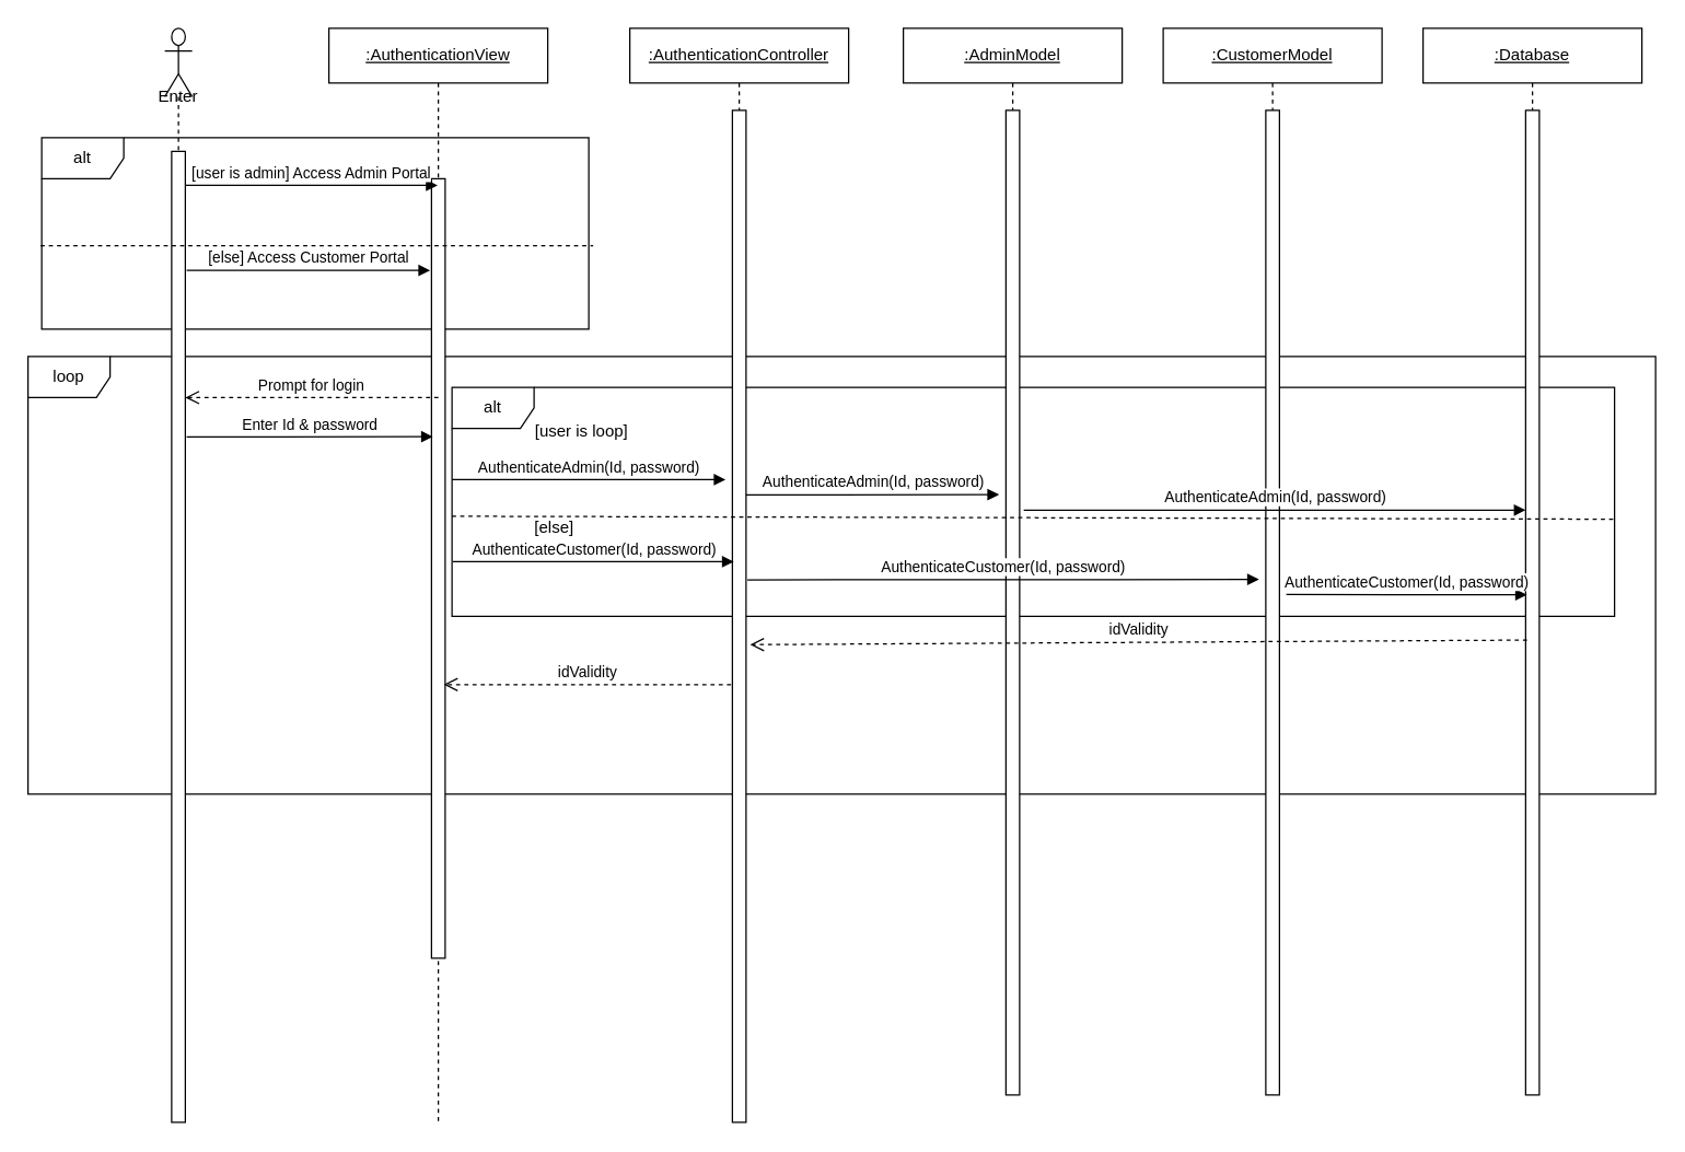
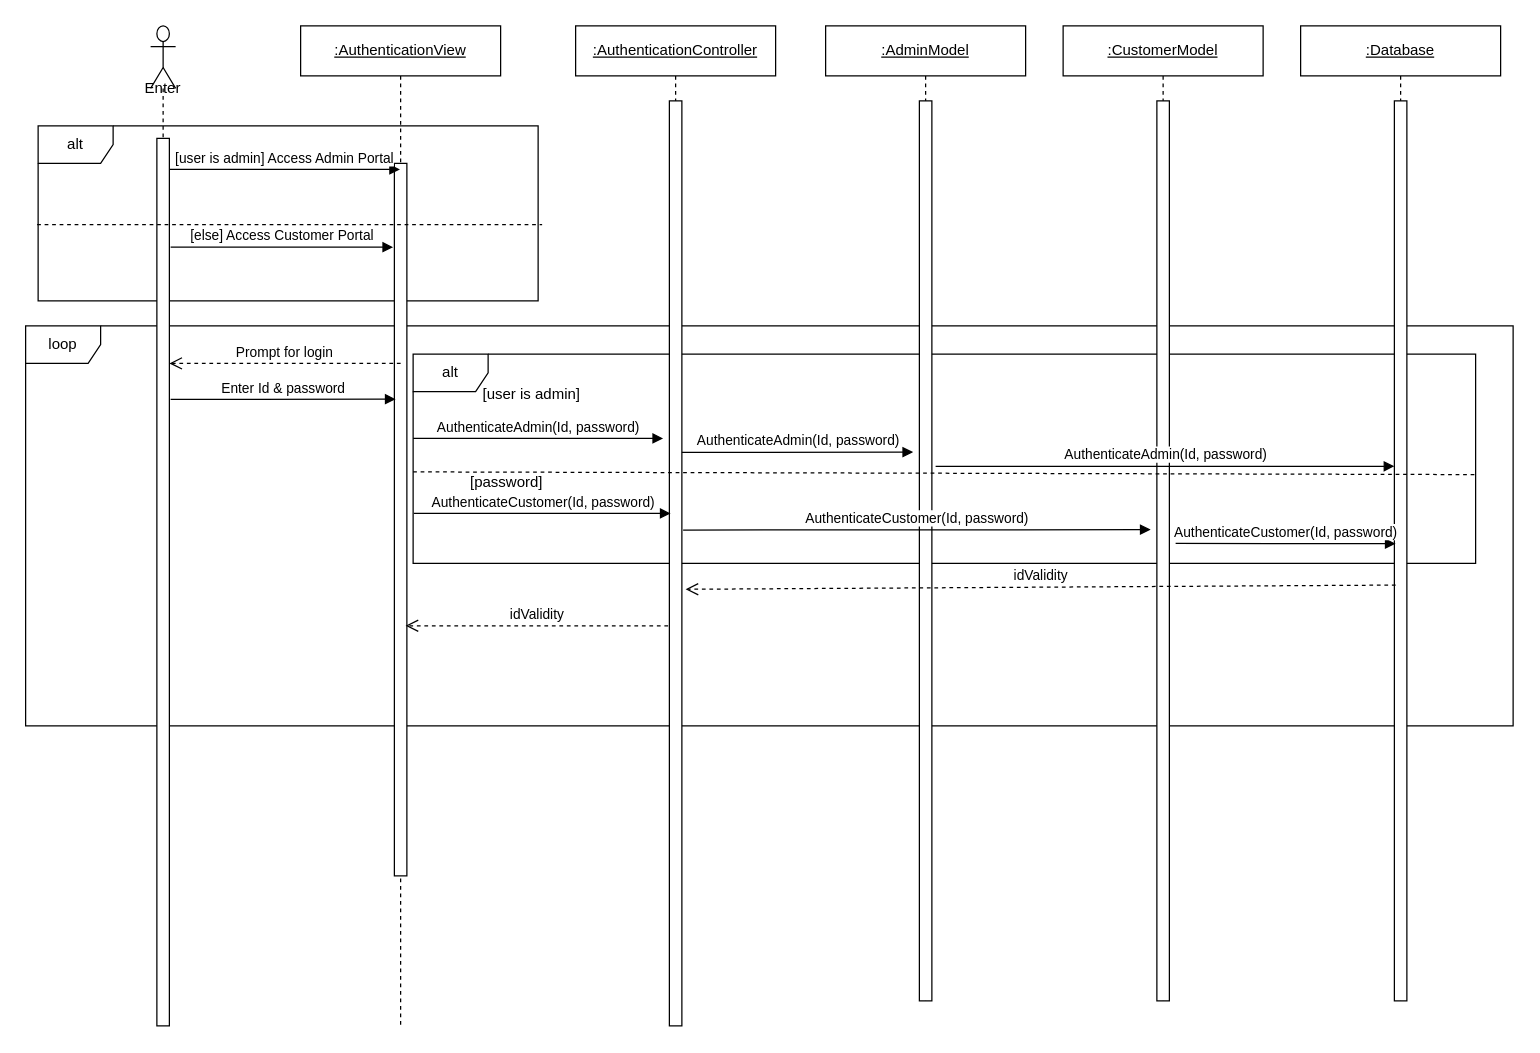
  <mxCell id="0" />
  <mxCell id="1" parent="0" />
  <mxCell id="2" value="loop" style="shape=umlFrame;whiteSpace=wrap;html=1;" vertex="1" parent="1"><mxGeometry x="20" y="260" width="1190" height="320" as="geometry" /></mxCell>
  <mxCell id="3" value="alt" style="shape=umlFrame;whiteSpace=wrap;html=1;" vertex="1" parent="1"><mxGeometry x="330" y="282.5" width="850" height="167.5" as="geometry" /></mxCell>
  <mxCell id="4" value="&lt;u&gt;:CustomerModel&lt;/u&gt;" style="shape=umlLifeline;perimeter=lifelinePerimeter;whiteSpace=wrap;html=1;container=1;collapsible=0;recursiveResize=0;outlineConnect=0;" vertex="1" parent="1"><mxGeometry x="850" y="20" width="160" height="780" as="geometry" /></mxCell>
  <mxCell id="5" value="" style="html=1;points=[];perimeter=orthogonalPerimeter;" vertex="1" parent="4"><mxGeometry x="75" y="60" width="10" height="720" as="geometry" /></mxCell>
  <mxCell id="6" value="alt" style="shape=umlFrame;whiteSpace=wrap;html=1;" vertex="1" parent="1"><mxGeometry x="30" y="100" width="400" height="140" as="geometry" /></mxCell>
  <mxCell id="7" value="&lt;u&gt;:AuthenticationView&lt;/u&gt;" style="shape=umlLifeline;perimeter=lifelinePerimeter;whiteSpace=wrap;html=1;container=1;collapsible=0;recursiveResize=0;outlineConnect=0;" vertex="1" parent="1"><mxGeometry x="240" y="20" width="160" height="800" as="geometry" /></mxCell>
  <mxCell id="8" value="" style="html=1;points=[];perimeter=orthogonalPerimeter;" vertex="1" parent="7"><mxGeometry x="75" y="110" width="10" height="570" as="geometry" /></mxCell>
  <mxCell id="9" value="Enter" style="shape=umlLifeline;participant=umlActor;perimeter=lifelinePerimeter;whiteSpace=wrap;html=1;container=1;collapsible=0;recursiveResize=0;verticalAlign=top;spacingTop=36;outlineConnect=0;size=50;" vertex="1" parent="1"><mxGeometry x="120" y="20" width="20" height="800" as="geometry" /></mxCell>
  <mxCell id="10" value="" style="html=1;points=[];perimeter=orthogonalPerimeter;" vertex="1" parent="9"><mxGeometry x="5" y="90" width="10" height="710" as="geometry" /></mxCell>
  <mxCell id="11" value="&lt;u&gt;:AuthenticationController&lt;/u&gt;" style="shape=umlLifeline;perimeter=lifelinePerimeter;whiteSpace=wrap;html=1;container=1;collapsible=0;recursiveResize=0;outlineConnect=0;" vertex="1" parent="1"><mxGeometry x="460" y="20" width="160" height="800" as="geometry" /></mxCell>
  <mxCell id="12" value="" style="html=1;points=[];perimeter=orthogonalPerimeter;" vertex="1" parent="11"><mxGeometry x="75" y="60" width="10" height="740" as="geometry" /></mxCell>
  <mxCell id="13" value="&lt;u&gt;:AdminModel&lt;/u&gt;" style="shape=umlLifeline;perimeter=lifelinePerimeter;whiteSpace=wrap;html=1;container=1;collapsible=0;recursiveResize=0;outlineConnect=0;" vertex="1" parent="1"><mxGeometry x="660" y="20" width="160" height="780" as="geometry" /></mxCell>
  <mxCell id="14" value="" style="html=1;points=[];perimeter=orthogonalPerimeter;" vertex="1" parent="13"><mxGeometry x="75" y="60" width="10" height="720" as="geometry" /></mxCell>
  <mxCell id="15" value="&lt;u&gt;:Database&lt;/u&gt;" style="shape=umlLifeline;perimeter=lifelinePerimeter;whiteSpace=wrap;html=1;container=1;collapsible=0;recursiveResize=0;outlineConnect=0;" vertex="1" parent="1"><mxGeometry x="1040" y="20" width="160" height="780" as="geometry" /></mxCell>
  <mxCell id="16" value="" style="html=1;points=[];perimeter=orthogonalPerimeter;" vertex="1" parent="15"><mxGeometry x="75" y="60" width="10" height="720" as="geometry" /></mxCell>
  <mxCell id="17" value="[user is admin] Access Admin Portal" style="html=1;verticalAlign=bottom;endArrow=block;exitX=1;exitY=0.035;exitDx=0;exitDy=0;exitPerimeter=0;" edge="1" parent="1" source="10" target="7"><mxGeometry width="80" relative="1" as="geometry"><mxPoint x="230" y="100" as="sourcePoint" /><mxPoint x="370" y="100" as="targetPoint" /></mxGeometry></mxCell>
  <mxCell id="18" value="" style="endArrow=none;dashed=1;html=1;exitX=-0.002;exitY=0.564;exitDx=0;exitDy=0;exitPerimeter=0;entryX=1.008;entryY=0.564;entryDx=0;entryDy=0;entryPerimeter=0;" edge="1" parent="1" source="6" target="6"><mxGeometry width="50" height="50" relative="1" as="geometry"><mxPoint x="620" y="390" as="sourcePoint" /><mxPoint x="670" y="340" as="targetPoint" /></mxGeometry></mxCell>
  <mxCell id="19" value="[else] Access Customer Portal" style="html=1;verticalAlign=bottom;endArrow=block;" edge="1" parent="1"><mxGeometry width="80" relative="1" as="geometry"><mxPoint x="136" y="197" as="sourcePoint" /><mxPoint x="314" y="197" as="targetPoint" /></mxGeometry></mxCell>
  <mxCell id="20" value="Prompt for login" style="html=1;verticalAlign=bottom;endArrow=open;dashed=1;endSize=8;" edge="1" parent="1" target="10"><mxGeometry relative="1" as="geometry"><mxPoint x="320" y="290" as="sourcePoint" /><mxPoint x="-180" y="590" as="targetPoint" /></mxGeometry></mxCell>
  <mxCell id="21" value="Enter Id &amp;amp; password" style="html=1;verticalAlign=bottom;endArrow=block;exitX=1.1;exitY=0.294;exitDx=0;exitDy=0;exitPerimeter=0;entryX=0.1;entryY=0.331;entryDx=0;entryDy=0;entryPerimeter=0;" edge="1" parent="1" source="10" target="8"><mxGeometry width="80" relative="1" as="geometry"><mxPoint x="-50" y="590" as="sourcePoint" /><mxPoint x="313" y="301" as="targetPoint" /></mxGeometry></mxCell>
  <mxCell id="22" value="AuthenticateAdmin(Id, password)" style="html=1;verticalAlign=bottom;endArrow=block;" edge="1" parent="1"><mxGeometry width="80" relative="1" as="geometry"><mxPoint x="330" y="350" as="sourcePoint" /><mxPoint x="530" y="350" as="targetPoint" /></mxGeometry></mxCell>
  <mxCell id="23" value="AuthenticateAdmin(Id, password)" style="html=1;verticalAlign=bottom;endArrow=block;exitX=1;exitY=0.38;exitDx=0;exitDy=0;exitPerimeter=0;" edge="1" parent="1" source="12"><mxGeometry width="80" relative="1" as="geometry"><mxPoint x="900" y="610" as="sourcePoint" /><mxPoint x="730" y="361" as="targetPoint" /></mxGeometry></mxCell>
  <mxCell id="24" value="idValidity" style="html=1;verticalAlign=bottom;endArrow=open;dashed=1;endSize=8;exitX=0.1;exitY=0.538;exitDx=0;exitDy=0;exitPerimeter=0;entryX=1.3;entryY=0.528;entryDx=0;entryDy=0;entryPerimeter=0;" edge="1" parent="1" source="16" target="12"><mxGeometry relative="1" as="geometry"><mxPoint x="1110" y="454" as="sourcePoint" /><mxPoint x="545" y="454" as="targetPoint" /></mxGeometry></mxCell>
- <mxCell id="25" value="[user is loop]" style="text;html=1;strokeColor=none;fillColor=none;align=center;verticalAlign=middle;whiteSpace=wrap;rounded=0;" vertex="1" parent="1"><mxGeometry x="380" y="310" width="90" height="10" as="geometry" /></mxCell>
- <mxCell id="26" value="[else]" style="text;html=1;strokeColor=none;fillColor=none;align=center;verticalAlign=middle;whiteSpace=wrap;rounded=0;" vertex="1" parent="1"><mxGeometry x="360" y="380" width="90" height="10" as="geometry" /></mxCell>
+ <mxCell id="25" value="[user is admin]" style="text;html=1;strokeColor=none;fillColor=none;align=center;verticalAlign=middle;whiteSpace=wrap;rounded=0;" vertex="1" parent="1"><mxGeometry x="380" y="310" width="90" height="10" as="geometry" /></mxCell>
+ <mxCell id="26" value="[password]" style="text;html=1;strokeColor=none;fillColor=none;align=center;verticalAlign=middle;whiteSpace=wrap;rounded=0;" vertex="1" parent="1"><mxGeometry x="360" y="380" width="90" height="10" as="geometry" /></mxCell>
  <mxCell id="27" value="AuthenticateCustomer(Id, password)" style="html=1;verticalAlign=bottom;endArrow=block;exitX=0.261;exitY=0.469;exitDx=0;exitDy=0;exitPerimeter=0;" edge="1" parent="1" source="2"><mxGeometry width="80" relative="1" as="geometry"><mxPoint x="340" y="360" as="sourcePoint" /><mxPoint x="536" y="410" as="targetPoint" /></mxGeometry></mxCell>
  <mxCell id="28" value="AuthenticateCustomer(Id, password)" style="html=1;verticalAlign=bottom;endArrow=block;exitX=1.1;exitY=0.464;exitDx=0;exitDy=0;exitPerimeter=0;" edge="1" parent="1" source="12"><mxGeometry width="80" relative="1" as="geometry"><mxPoint x="940" y="415" as="sourcePoint" /><mxPoint x="920" y="423" as="targetPoint" /></mxGeometry></mxCell>
  <mxCell id="29" value="idValidity" style="html=1;verticalAlign=bottom;endArrow=open;dashed=1;endSize=8;entryX=0.9;entryY=0.649;entryDx=0;entryDy=0;entryPerimeter=0;" edge="1" parent="1" target="8"><mxGeometry relative="1" as="geometry"><mxPoint x="534" y="500" as="sourcePoint" /><mxPoint x="328" y="483" as="targetPoint" /></mxGeometry></mxCell>
  <mxCell id="30" value="AuthenticateAdmin(Id, password)" style="html=1;verticalAlign=bottom;endArrow=block;exitX=1.3;exitY=0.406;exitDx=0;exitDy=0;exitPerimeter=0;" edge="1" parent="1" source="14" target="16"><mxGeometry width="80" relative="1" as="geometry"><mxPoint x="555" y="371.2" as="sourcePoint" /><mxPoint x="740" y="371" as="targetPoint" /></mxGeometry></mxCell>
  <mxCell id="31" value="AuthenticateCustomer(Id, password)" style="html=1;verticalAlign=bottom;endArrow=block;entryX=0.1;entryY=0.492;entryDx=0;entryDy=0;entryPerimeter=0;" edge="1" parent="1" target="16"><mxGeometry width="80" relative="1" as="geometry"><mxPoint x="940" y="434" as="sourcePoint" /><mxPoint x="930" y="433" as="targetPoint" /></mxGeometry></mxCell>
  <mxCell id="32" value="" style="endArrow=none;dashed=1;html=1;exitX=1.5;exitY=0.433;exitDx=0;exitDy=0;exitPerimeter=0;entryX=1;entryY=0.576;entryDx=0;entryDy=0;entryPerimeter=0;" edge="1" parent="1" source="8" target="3"><mxGeometry width="50" height="50" relative="1" as="geometry"><mxPoint x="39.2" y="188.96" as="sourcePoint" /><mxPoint x="443.2" y="188.96" as="targetPoint" /></mxGeometry></mxCell>
